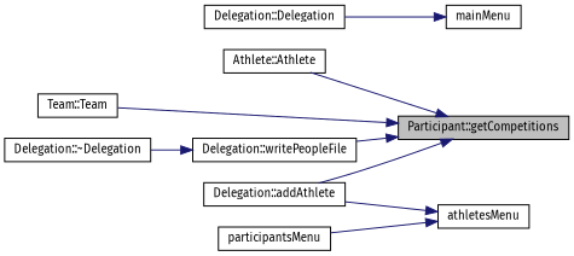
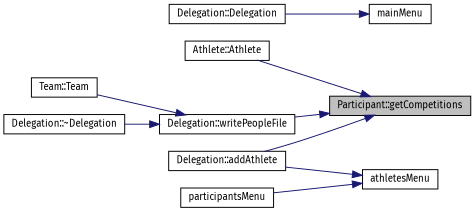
  digraph {
    fontname="Fira Sans"
    rankdir=RL
    node [color=black fillcolor=white fontname="Fira Sans" fontsize=10 shape=record style=filled]
    edge [color=midnightblue dir=back fontname="Fira Sans" fontsize=10 labelfontname=Helvetica labelfontsize=10 style=solid]
    n1 [fillcolor=grey75 fontcolor=black height=0.2 label="Participant::getCompetitions" width=0.4]
    n2 [height=0.2 label="Delegation::addAthlete" width=0.4]
    n3 [height=0.2 label="Athlete::Athlete" width=0.4]
    n4 [height=0.2 label="Team::Team" width=0.4]
    n5 [height=0.2 label="Delegation::writePeopleFile" width=0.4]
    n6 [height=0.2 label="Delegation::~Delegation" width=0.4]
    n7 [height=0.2 label=athletesMenu width=0.4]
    n8 [height=0.2 label=participantsMenu width=0.4]
    n9 [height=0.2 label=mainMenu width=0.4]
    n10 [height=0.2 label="Delegation::Delegation" width=0.4]
    n1 -> n2
    n1 -> n3
-   n1 -> n4
+   n5 -> n4
    n1 -> n5
    n5 -> n6
    n7 -> n2
    n7 -> n8
    n9 -> n10
  }
